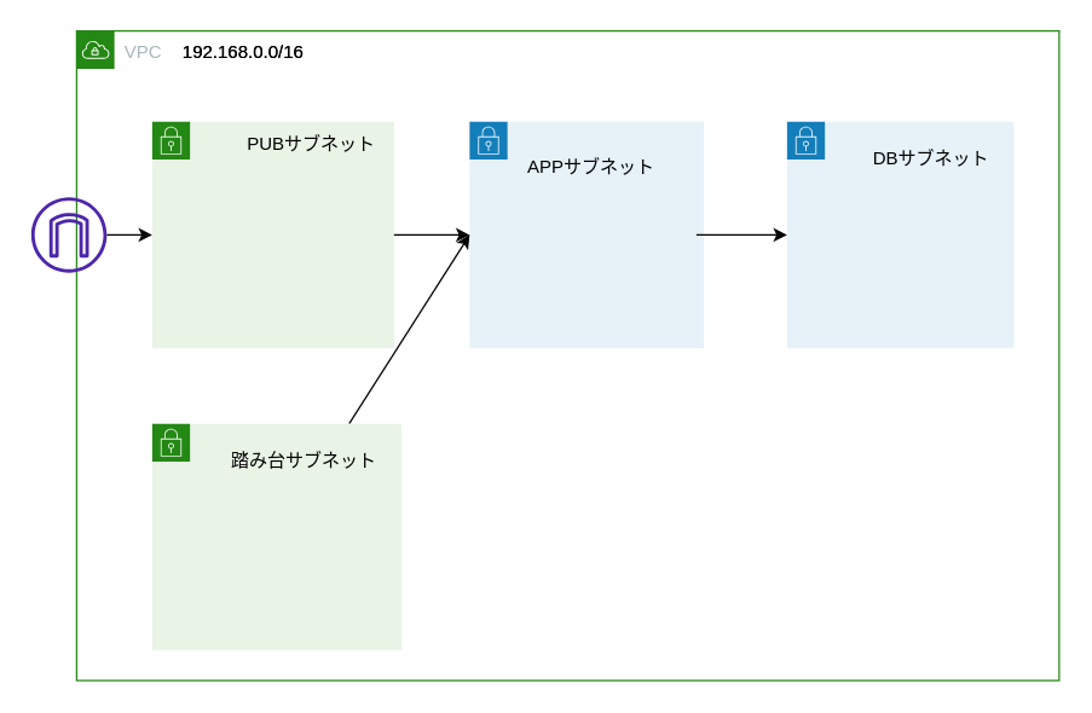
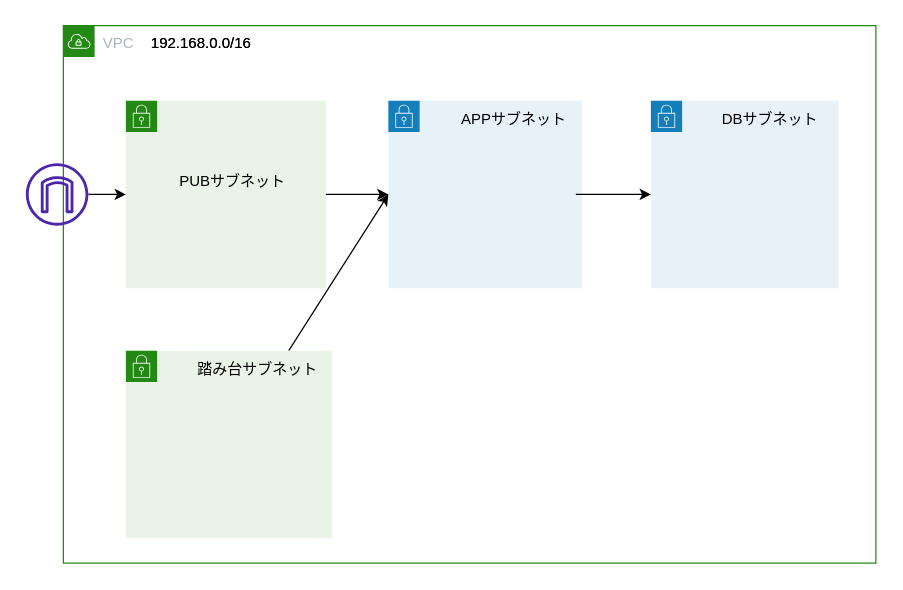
  <mxCell id="0" />
  <mxCell id="1" parent="0" />
  <mxCell id="2" value="VPC" style="points=[[0,0],[0.25,0],[0.5,0],[0.75,0],[1,0],[1,0.25],[1,0.5],[1,0.75],[1,1],[0.75,1],[0.5,1],[0.25,1],[0,1],[0,0.75],[0,0.5],[0,0.25]];outlineConnect=0;gradientColor=none;html=1;whiteSpace=wrap;fontSize=12;fontStyle=0;container=0;pointerEvents=0;collapsible=0;recursiveResize=0;shape=mxgraph.aws4.group;grIcon=mxgraph.aws4.group_vpc;strokeColor=#248814;fillColor=none;verticalAlign=top;align=left;spacingLeft=30;fontColor=#AAB7B8;dashed=0;" parent="1" vertex="1"><mxGeometry x="50" y="20" width="650" height="430" as="geometry" /></mxCell>
  <mxCell id="3" value="192.168.0.0/16" style="text;html=1;align=center;verticalAlign=middle;resizable=0;points=[];autosize=1;strokeColor=none;fillColor=none;spacing=0;" parent="1" vertex="1"><mxGeometry x="110" y="24" width="100" height="20" as="geometry" /></mxCell>
  <mxCell id="4" value="" style="points=[[0,0],[0.25,0],[0.5,0],[0.75,0],[1,0],[1,0.25],[1,0.5],[1,0.75],[1,1],[0.75,1],[0.5,1],[0.25,1],[0,1],[0,0.75],[0,0.5],[0,0.25]];outlineConnect=0;gradientColor=none;html=1;whiteSpace=wrap;fontSize=12;fontStyle=0;container=1;pointerEvents=0;collapsible=0;recursiveResize=0;shape=mxgraph.aws4.group;grIcon=mxgraph.aws4.group_security_group;grStroke=0;strokeColor=#147EBA;fillColor=#E6F2F8;verticalAlign=top;align=left;spacingLeft=30;fontColor=#147EBA;dashed=0;" parent="1" vertex="1"><mxGeometry x="310" y="80" width="155" height="150" as="geometry" /></mxCell>
- <mxCell id="5" value="APPサブネット" style="text;html=1;align=center;verticalAlign=middle;resizable=0;points=[];autosize=1;strokeColor=none;fillColor=none;" vertex="1" parent="4"><mxGeometry x="25" y="15" width="110" height="30" as="geometry" /></mxCell>
+ <mxCell id="5" value="APPサブネット" style="text;html=1;align=center;verticalAlign=middle;resizable=0;points=[];autosize=1;strokeColor=none;fillColor=none;" vertex="1" parent="4"><mxGeometry x="45" width="110" height="30" as="geometry" /></mxCell>
  <mxCell id="6" value="" style="points=[[0,0],[0.25,0],[0.5,0],[0.75,0],[1,0],[1,0.25],[1,0.5],[1,0.75],[1,1],[0.75,1],[0.5,1],[0.25,1],[0,1],[0,0.75],[0,0.5],[0,0.25]];outlineConnect=0;gradientColor=none;html=1;whiteSpace=wrap;fontSize=12;fontStyle=0;container=1;pointerEvents=0;collapsible=0;recursiveResize=0;shape=mxgraph.aws4.group;grIcon=mxgraph.aws4.group_security_group;grStroke=0;strokeColor=#147EBA;fillColor=#E6F2F8;verticalAlign=top;align=left;spacingLeft=30;fontColor=#147EBA;dashed=0;" parent="1" vertex="1"><mxGeometry x="520" y="80" width="150" height="150" as="geometry" /></mxCell>
- <mxCell id="7" value="DBサブネット" style="text;html=1;align=center;verticalAlign=middle;resizable=0;points=[];autosize=1;strokeColor=none;fillColor=none;" vertex="1" parent="6"><mxGeometry x="45" y="10" width="100" height="30" as="geometry" /></mxCell>
+ <mxCell id="7" value="DBサブネット" style="text;html=1;align=center;verticalAlign=middle;resizable=0;points=[];autosize=1;strokeColor=none;fillColor=none;" vertex="1" parent="6"><mxGeometry x="45" width="100" height="30" as="geometry" /></mxCell>
  <mxCell id="8" value="192.168.0.0/16" style="text;html=1;align=center;verticalAlign=middle;resizable=0;points=[];autosize=1;strokeColor=none;fillColor=none;spacing=0;" parent="1" vertex="1"><mxGeometry x="110" y="24" width="100" height="20" as="geometry" /></mxCell>
  <mxCell id="9" style="edgeStyle=none;rounded=0;orthogonalLoop=1;jettySize=auto;html=1;" parent="1" edge="1"><mxGeometry relative="1" as="geometry"><mxPoint x="460" y="155" as="sourcePoint" /><mxPoint x="520" y="155" as="targetPoint" /></mxGeometry></mxCell>
  <mxCell id="10" value="" style="points=[[0,0],[0.25,0],[0.5,0],[0.75,0],[1,0],[1,0.25],[1,0.5],[1,0.75],[1,1],[0.75,1],[0.5,1],[0.25,1],[0,1],[0,0.75],[0,0.5],[0,0.25]];outlineConnect=0;gradientColor=none;html=1;whiteSpace=wrap;fontSize=12;fontStyle=0;container=1;pointerEvents=0;collapsible=0;recursiveResize=0;shape=mxgraph.aws4.group;grIcon=mxgraph.aws4.group_security_group;grStroke=0;strokeColor=#248814;fillColor=#E9F3E6;verticalAlign=top;align=left;spacingLeft=30;fontColor=#248814;dashed=0;" parent="1" vertex="1"><mxGeometry x="100" y="80" width="160" height="150" as="geometry" /></mxCell>
- <mxCell id="11" value="PUBサブネット" style="text;html=1;align=center;verticalAlign=middle;resizable=0;points=[];autosize=1;strokeColor=none;fillColor=none;" vertex="1" parent="10"><mxGeometry x="50" width="110" height="30" as="geometry" /></mxCell>
+ <mxCell id="11" value="PUBサブネット" style="text;html=1;align=center;verticalAlign=middle;resizable=0;points=[];autosize=1;strokeColor=none;fillColor=none;" vertex="1" parent="10"><mxGeometry x="30" y="50" width="110" height="30" as="geometry" /></mxCell>
  <mxCell id="12" value="" style="edgeStyle=orthogonalEdgeStyle;rounded=0;orthogonalLoop=1;jettySize=auto;html=1;entryX=0;entryY=0.5;entryDx=0;entryDy=0;" parent="1" edge="1" target="10"><mxGeometry relative="1" as="geometry"><mxPoint x="70" y="155" as="sourcePoint" /><mxPoint x="90" y="155" as="targetPoint" /></mxGeometry></mxCell>
  <mxCell id="13" style="rounded=0;orthogonalLoop=1;jettySize=auto;html=1;entryX=0;entryY=0.5;entryDx=0;entryDy=0;exitX=1;exitY=0.5;exitDx=0;exitDy=0;" parent="1" edge="1" target="4" source="10"><mxGeometry relative="1" as="geometry"><mxPoint x="200" y="155" as="sourcePoint" /><mxPoint x="360" y="155" as="targetPoint" /></mxGeometry></mxCell>
  <mxCell id="14" value="" style="sketch=0;outlineConnect=0;fontColor=#232F3E;gradientColor=none;fillColor=#4D27AA;strokeColor=none;dashed=0;verticalLabelPosition=bottom;verticalAlign=top;align=center;html=1;fontSize=12;fontStyle=0;aspect=fixed;pointerEvents=1;shape=mxgraph.aws4.internet_gateway;" parent="1" vertex="1"><mxGeometry x="20" y="130" width="50" height="50" as="geometry" /></mxCell>
  <mxCell id="15" style="edgeStyle=none;html=1;entryX=0;entryY=0.5;entryDx=0;entryDy=0;" edge="1" parent="1" source="16" target="4"><mxGeometry relative="1" as="geometry" /></mxCell>
  <mxCell id="16" value="" style="points=[[0,0],[0.25,0],[0.5,0],[0.75,0],[1,0],[1,0.25],[1,0.5],[1,0.75],[1,1],[0.75,1],[0.5,1],[0.25,1],[0,1],[0,0.75],[0,0.5],[0,0.25]];outlineConnect=0;gradientColor=none;html=1;whiteSpace=wrap;fontSize=12;fontStyle=0;container=1;pointerEvents=0;collapsible=0;recursiveResize=0;shape=mxgraph.aws4.group;grIcon=mxgraph.aws4.group_security_group;grStroke=0;strokeColor=#248814;fillColor=#E9F3E6;verticalAlign=top;align=left;spacingLeft=30;fontColor=#248814;dashed=0;" vertex="1" parent="1"><mxGeometry x="100" y="280" width="165" height="150" as="geometry" /></mxCell>
- <mxCell id="17" value="踏み台サブネット" style="text;html=1;align=center;verticalAlign=middle;resizable=0;points=[];autosize=1;strokeColor=none;fillColor=none;" vertex="1" parent="16"><mxGeometry x="40" y="10" width="120" height="30" as="geometry" /></mxCell>
+ <mxCell id="17" value="踏み台サブネット" style="text;html=1;align=center;verticalAlign=middle;resizable=0;points=[];autosize=1;strokeColor=none;fillColor=none;" vertex="1" parent="16"><mxGeometry x="45" width="120" height="30" as="geometry" /></mxCell>
